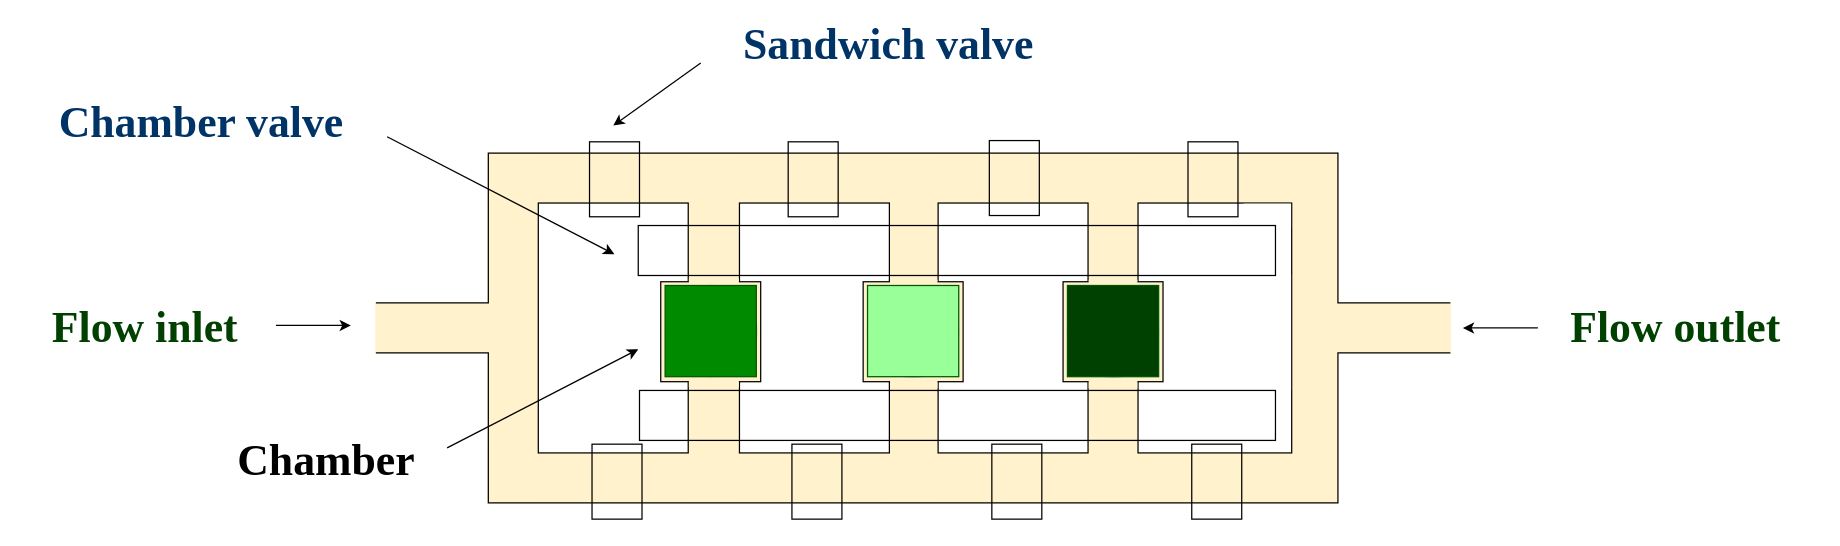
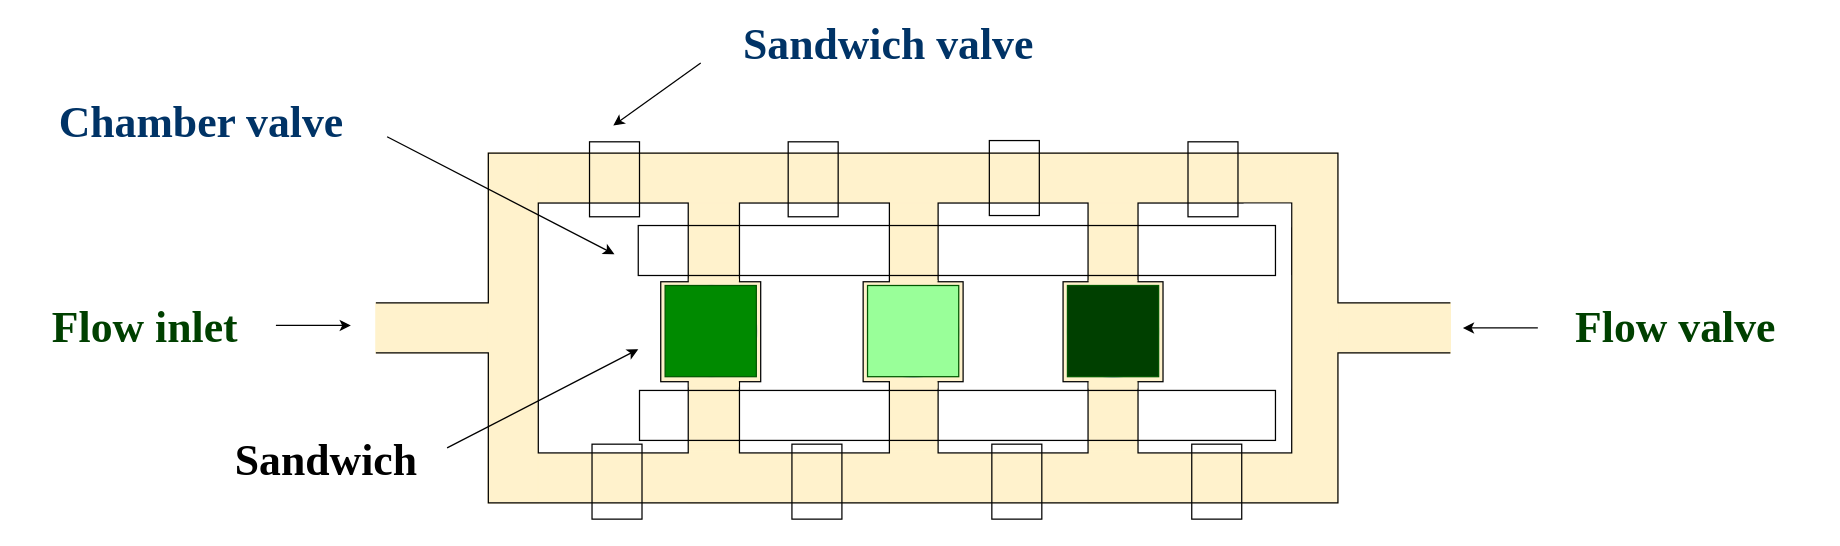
  <mxCell id="0" />
  <mxCell id="1" parent="0" />
  <mxCell id="2" value="" style="rounded=0;whiteSpace=wrap;html=1;fillColor=#FFF2CC;strokeColor=#FFF2CC;" vertex="1" parent="1"><mxGeometry x="1070" y="242" width="90" height="40" as="geometry" /></mxCell>
  <mxCell id="3" value="" style="rounded=0;whiteSpace=wrap;html=1;strokeColor=#FFFFFF;fillColor=#FFFFFF;" vertex="1" parent="1"><mxGeometry x="995" y="353" width="38" height="9" as="geometry" /></mxCell>
  <mxCell id="4" value="" style="rounded=0;whiteSpace=wrap;html=1;fillColor=#fff2cc;direction=south;strokeColor=#FFF2CC;" vertex="1" parent="1"><mxGeometry x="1030" y="122" width="40" height="280" as="geometry" /></mxCell>
  <mxCell id="5" value="" style="rounded=0;whiteSpace=wrap;html=1;fillColor=#FFF2CC;strokeColor=#FFF2CC;" vertex="1" parent="1"><mxGeometry x="300" y="242" width="90" height="40" as="geometry" /></mxCell>
  <mxCell id="6" value="" style="rounded=0;whiteSpace=wrap;html=1;direction=south;strokeColor=#FFF2CC;fillColor=#FFF2CC;" vertex="1" parent="1"><mxGeometry x="870" y="122" width="40" height="280" as="geometry" /></mxCell>
  <mxCell id="7" value="" style="rounded=0;whiteSpace=wrap;html=1;fillColor=#fff2cc;direction=south;strokeColor=#FFF2CC;" vertex="1" parent="1"><mxGeometry x="710" y="122" width="40" height="280" as="geometry" /></mxCell>
  <mxCell id="8" value="" style="rounded=0;whiteSpace=wrap;html=1;fillColor=#fff2cc;direction=south;strokeColor=#FFF2CC;" vertex="1" parent="1"><mxGeometry x="550" y="122" width="40" height="280" as="geometry" /></mxCell>
  <mxCell id="9" value="" style="rounded=0;whiteSpace=wrap;html=1;fillColor=#fff2cc;strokeColor=#FFF2CC;" vertex="1" parent="1"><mxGeometry x="390" y="360" width="640" height="42" as="geometry" /></mxCell>
  <mxCell id="10" value="" style="rounded=0;whiteSpace=wrap;html=1;fillColor=#FFF2CC;strokeColor=#FFF2CC;" vertex="1" parent="1"><mxGeometry x="390" y="122" width="640" height="40" as="geometry" /></mxCell>
  <mxCell id="11" value="" style="rounded=0;whiteSpace=wrap;html=1;fillColor=#fff2cc;direction=south;strokeColor=#FFF2CC;" vertex="1" parent="1"><mxGeometry x="390" y="122" width="40" height="280" as="geometry" /></mxCell>
  <mxCell id="12" value="" style="rounded=0;whiteSpace=wrap;html=1;" vertex="1" parent="1"><mxGeometry x="910" y="162" width="123" height="200" as="geometry" /></mxCell>
  <mxCell id="13" value="" style="endArrow=none;html=1;rounded=0;exitX=1;exitY=0;exitDx=0;exitDy=0;" edge="1" parent="1" source="2"><mxGeometry width="50" height="50" relative="1" as="geometry"><mxPoint x="1110" y="122" as="sourcePoint" /><mxPoint x="300" y="242" as="targetPoint" /><Array as="points"><mxPoint x="1070" y="242" /><mxPoint x="1070" y="122" /><mxPoint x="840" y="122" /><mxPoint x="770" y="122" /><mxPoint x="620" y="122" /><mxPoint x="530" y="122" /><mxPoint x="390" y="122" /><mxPoint x="390" y="242" /></Array></mxGeometry></mxCell>
  <mxCell id="14" value="" style="endArrow=none;html=1;rounded=0;exitX=1;exitY=1;exitDx=0;exitDy=0;" edge="1" parent="1" source="2"><mxGeometry width="50" height="50" relative="1" as="geometry"><mxPoint x="970" y="402" as="sourcePoint" /><mxPoint x="300" y="282" as="targetPoint" /><Array as="points"><mxPoint x="1070" y="282" /><mxPoint x="1070" y="402" /><mxPoint x="660" y="402" /><mxPoint x="500" y="402" /><mxPoint x="440" y="402" /><mxPoint x="390" y="402" /><mxPoint x="390" y="292" /><mxPoint x="390" y="282" /><mxPoint x="370" y="282" /></Array></mxGeometry></mxCell>
  <mxCell id="15" value="" style="rounded=0;whiteSpace=wrap;html=1;" vertex="1" parent="1"><mxGeometry x="430" y="162" width="120" height="200" as="geometry" /></mxCell>
  <mxCell id="16" value="" style="rounded=0;whiteSpace=wrap;html=1;" vertex="1" parent="1"><mxGeometry x="591" y="162" width="120" height="200" as="geometry" /></mxCell>
  <mxCell id="17" value="" style="rounded=0;whiteSpace=wrap;html=1;" vertex="1" parent="1"><mxGeometry x="750" y="162" width="120" height="200" as="geometry" /></mxCell>
  <mxCell id="18" value="" style="whiteSpace=wrap;html=1;aspect=fixed;fillColor=#FFF2CC;" vertex="1" parent="1"><mxGeometry x="528" y="225" width="80" height="80" as="geometry" /></mxCell>
  <mxCell id="19" value="" style="whiteSpace=wrap;html=1;aspect=fixed;fillColor=#FFF2CC;" vertex="1" parent="1"><mxGeometry x="690" y="225" width="80" height="80" as="geometry" /></mxCell>
  <mxCell id="20" value="" style="whiteSpace=wrap;html=1;aspect=fixed;fillColor=#FFF2CC;" vertex="1" parent="1"><mxGeometry x="850" y="225" width="80" height="80" as="geometry" /></mxCell>
  <mxCell id="21" value="" style="rounded=0;whiteSpace=wrap;html=1;fillColor=#FFF2CC;strokeColor=#FFF2CC;direction=south;" vertex="1" parent="1"><mxGeometry x="551" y="223" width="39" height="86" as="geometry" /></mxCell>
  <mxCell id="22" value="" style="rounded=0;whiteSpace=wrap;html=1;fillColor=#FFF2CC;strokeColor=#FFF2CC;direction=south;" vertex="1" parent="1"><mxGeometry x="712" y="224" width="37" height="86" as="geometry" /></mxCell>
  <mxCell id="23" value="" style="rounded=0;whiteSpace=wrap;html=1;fillColor=#FFF2CC;strokeColor=#FFF2CC;direction=south;" vertex="1" parent="1"><mxGeometry x="871" y="224" width="38" height="86" as="geometry" /></mxCell>
  <mxCell id="24" value="" style="rounded=0;whiteSpace=wrap;html=1;strokeColor=#FFFFFF;fillColor=#FFFFFF;" vertex="1" parent="1"><mxGeometry x="983" y="220" width="49" height="91" as="geometry" /></mxCell>
  <mxCell id="25" value="" style="rounded=0;whiteSpace=wrap;html=1;strokeColor=#FFFFFF;fillColor=#FFFFFF;" vertex="1" parent="1"><mxGeometry x="995" y="163" width="37" height="18" as="geometry" /></mxCell>
  <mxCell id="26" value="" style="rounded=0;whiteSpace=wrap;html=1;direction=west;fontColor=#ffffff;fillColor=none;" vertex="1" parent="1"><mxGeometry x="471" y="113" width="40" height="60" as="geometry" /></mxCell>
  <mxCell id="27" value="" style="rounded=0;whiteSpace=wrap;html=1;direction=west;fontColor=#ffffff;fillColor=none;" vertex="1" parent="1"><mxGeometry x="791" y="112" width="40" height="60" as="geometry" /></mxCell>
  <mxCell id="28" value="" style="rounded=0;whiteSpace=wrap;html=1;direction=west;fontColor=#ffffff;fillColor=none;" vertex="1" parent="1"><mxGeometry x="473" y="355" width="40" height="60" as="geometry" /></mxCell>
  <mxCell id="29" value="" style="rounded=0;whiteSpace=wrap;html=1;direction=west;fontColor=#ffffff;fillColor=none;" vertex="1" parent="1"><mxGeometry x="633" y="355" width="40" height="60" as="geometry" /></mxCell>
  <mxCell id="30" value="" style="rounded=0;whiteSpace=wrap;html=1;direction=west;fontColor=#ffffff;fillColor=none;" vertex="1" parent="1"><mxGeometry x="793" y="355" width="40" height="60" as="geometry" /></mxCell>
  <mxCell id="31" value="" style="rounded=0;whiteSpace=wrap;html=1;direction=west;fontColor=#ffffff;fillColor=none;" vertex="1" parent="1"><mxGeometry x="953" y="355" width="40" height="60" as="geometry" /></mxCell>
  <mxCell id="32" value="" style="ellipse;whiteSpace=wrap;html=1;aspect=fixed;fillColor=#CCCCCC;strokeColor=#CCCCCC;" vertex="1" parent="1"><mxGeometry x="532" y="228" width="73" height="73" as="geometry" /></mxCell>
  <mxCell id="33" value="" style="ellipse;whiteSpace=wrap;html=1;aspect=fixed;fillColor=#CCCCCC;strokeColor=#CCCCCC;" vertex="1" parent="1"><mxGeometry x="693.5" y="228.5" width="73" height="73" as="geometry" /></mxCell>
  <mxCell id="34" value="" style="ellipse;whiteSpace=wrap;html=1;aspect=fixed;fillColor=#CCCCCC;strokeColor=#CCCCCC;" vertex="1" parent="1"><mxGeometry x="853.5" y="228.5" width="73" height="73" as="geometry" /></mxCell>
  <mxCell id="35" value="" style="rounded=0;whiteSpace=wrap;html=1;direction=west;fontColor=#ffffff;fillColor=none;" vertex="1" parent="1"><mxGeometry y="113" width="40" height="60" as="geometry" x="630" /></mxCell>
  <mxCell id="36" value="" style="rounded=0;whiteSpace=wrap;html=1;direction=west;fontColor=#ffffff;fillColor=none;" vertex="1" parent="1"><mxGeometry x="950" y="113" width="40" height="60" as="geometry" /></mxCell>
  <mxCell id="37" value="" style="rounded=0;whiteSpace=wrap;html=1;direction=south;strokeColor=#FFFFFF;" vertex="1" parent="1"><mxGeometry x="1014" y="172" width="16" height="180" as="geometry" /></mxCell>
  <mxCell id="38" value="" style="rounded=0;whiteSpace=wrap;html=1;direction=south;fontColor=#ffffff;fillColor=none;" vertex="1" parent="1"><mxGeometry x="511" y="312" width="509" height="40" as="geometry" /></mxCell>
  <mxCell id="39" value="" style="rounded=0;whiteSpace=wrap;html=1;direction=south;fontColor=#ffffff;fillColor=none;" vertex="1" parent="1"><mxGeometry x="510" y="180" width="510" height="40" as="geometry" /></mxCell>
  <mxCell id="40" value="" style="whiteSpace=wrap;html=1;aspect=fixed;fillColor=#008a00;strokeColor=#005700;fontColor=#ffffff;" vertex="1" parent="1"><mxGeometry x="531.5" y="228" width="73" height="73" as="geometry" /></mxCell>
  <mxCell id="41" value="" style="whiteSpace=wrap;html=1;aspect=fixed;strokeColor=#005700;fontColor=#ffffff;fillColor=#99FF99;" vertex="1" parent="1"><mxGeometry x="693.5" y="228" width="73" height="73" as="geometry" /></mxCell>
  <mxCell id="42" value="" style="whiteSpace=wrap;html=1;aspect=fixed;strokeColor=#005700;fontColor=#ffffff;fillColor=#004000;" vertex="1" parent="1"><mxGeometry x="853.5" y="228" width="73" height="73" as="geometry" /></mxCell>
  <mxCell id="43" value="&lt;font style=&quot;font-size: 35px&quot; face=&quot;Georgia&quot;&gt;&lt;span&gt;&lt;font style=&quot;font-size: 35px&quot;&gt;Chamber valve&lt;br&gt;&lt;/font&gt;&lt;/span&gt;&lt;/font&gt;" style="text;html=1;align=center;verticalAlign=middle;resizable=0;points=[];autosize=1;fontColor=#003366;fontStyle=1" vertex="1" parent="1"><mxGeometry x="20" y="83" width="280" height="30" as="geometry" /></mxCell>
  <mxCell id="44" value="&lt;font style=&quot;font-size: 35px&quot; face=&quot;Georgia&quot;&gt;&lt;span&gt;&lt;font style=&quot;font-size: 35px&quot;&gt;Sandwich valve&lt;br&gt;&lt;/font&gt;&lt;/span&gt;&lt;/font&gt;" style="text;html=1;align=center;verticalAlign=middle;resizable=0;points=[];autosize=1;fontColor=#003366;fontStyle=1" vertex="1" parent="1"><mxGeometry x="565" y="20" width="290" height="30" as="geometry" /></mxCell>
- <mxCell id="45" value="&lt;font style=&quot;font-size: 35px&quot;&gt;&lt;b&gt;&lt;font style=&quot;font-size: 35px&quot;&gt;Chamber&lt;br&gt;&lt;/font&gt;&lt;/b&gt;&lt;/font&gt;" style="text;html=1;align=center;verticalAlign=middle;resizable=0;points=[];autosize=1;fontFamily=Georgia;" vertex="1" parent="1"><mxGeometry x="170" y="353" width="180" height="30" as="geometry" /></mxCell>
+ <mxCell id="45" value="&lt;font style=&quot;font-size: 35px&quot;&gt;&lt;b&gt;&lt;font style=&quot;font-size: 35px&quot;&gt;Sandwich&lt;br&gt;&lt;/font&gt;&lt;/b&gt;&lt;/font&gt;" style="text;html=1;align=center;verticalAlign=middle;resizable=0;points=[];autosize=1;fontFamily=Georgia;" vertex="1" parent="1"><mxGeometry x="170" y="353" width="180" height="30" as="geometry" /></mxCell>
  <mxCell id="46" value="&lt;font style=&quot;font-size: 35px&quot; face=&quot;Georgia&quot;&gt;&lt;span&gt;&lt;font style=&quot;font-size: 35px&quot;&gt;Flow inlet&lt;br&gt;&lt;/font&gt;&lt;/span&gt;&lt;/font&gt;" style="text;html=1;align=center;verticalAlign=middle;resizable=0;points=[];autosize=1;fontStyle=1;fontColor=#004000;" vertex="1" parent="1"><mxGeometry x="20" y="247" width="190" height="30" as="geometry" /></mxCell>
- <mxCell id="47" value="&lt;font style=&quot;font-size: 35px&quot; face=&quot;Georgia&quot;&gt;&lt;span&gt;&lt;font style=&quot;font-size: 35px&quot;&gt;Flow outlet&lt;br&gt;&lt;/font&gt;&lt;/span&gt;&lt;/font&gt;" style="text;html=1;align=center;verticalAlign=middle;resizable=0;points=[];autosize=1;fontStyle=1;fontColor=#004000;" vertex="1" parent="1"><mxGeometry x="1230" y="247" width="220" height="30" as="geometry" /></mxCell>
+ <mxCell id="47" value="&lt;font style=&quot;font-size: 35px&quot; face=&quot;Georgia&quot;&gt;&lt;span&gt;&lt;font style=&quot;font-size: 35px&quot;&gt;Flow valve&lt;br&gt;&lt;/font&gt;&lt;/span&gt;&lt;/font&gt;" style="text;html=1;align=center;verticalAlign=middle;resizable=0;points=[];autosize=1;fontStyle=1;fontColor=#004000;" vertex="1" parent="1"><mxGeometry x="1230" y="247" width="220" height="30" as="geometry" /></mxCell>
  <mxCell id="48" value="" style="endArrow=classic;html=1;fontColor=#004000;" edge="1" parent="1"><mxGeometry width="50" height="50" relative="1" as="geometry"><mxPoint x="220" y="260" as="sourcePoint" /><mxPoint x="280" y="260" as="targetPoint" /></mxGeometry></mxCell>
  <mxCell id="49" value="" style="endArrow=classic;html=1;fontColor=#004000;" edge="1" parent="1"><mxGeometry width="50" height="50" relative="1" as="geometry"><mxPoint x="1230" y="262" as="sourcePoint" /><mxPoint x="1170" y="262" as="targetPoint" /></mxGeometry></mxCell>
  <mxCell id="50" value="" style="endArrow=classic;html=1;fontColor=#004000;entryX=0.667;entryY=0.585;entryDx=0;entryDy=0;entryPerimeter=0;" edge="1" parent="1" target="15"><mxGeometry width="50" height="50" relative="1" as="geometry"><mxPoint x="357" y="358" as="sourcePoint" /><mxPoint x="360" y="340" as="targetPoint" /></mxGeometry></mxCell>
  <mxCell id="51" value="" style="endArrow=classic;html=1;fontColor=#004000;entryX=0.508;entryY=0.205;entryDx=0;entryDy=0;entryPerimeter=0;" edge="1" parent="1" target="15"><mxGeometry width="50" height="50" relative="1" as="geometry"><mxPoint x="309" y="109" as="sourcePoint" /><mxPoint x="463.04" y="10" as="targetPoint" /></mxGeometry></mxCell>
  <mxCell id="52" value="" style="endArrow=classic;html=1;fontColor=#004000;" edge="1" parent="1"><mxGeometry width="50" height="50" relative="1" as="geometry"><mxPoint x="560" y="50" as="sourcePoint" /><mxPoint x="490" y="100" as="targetPoint" /></mxGeometry></mxCell>
